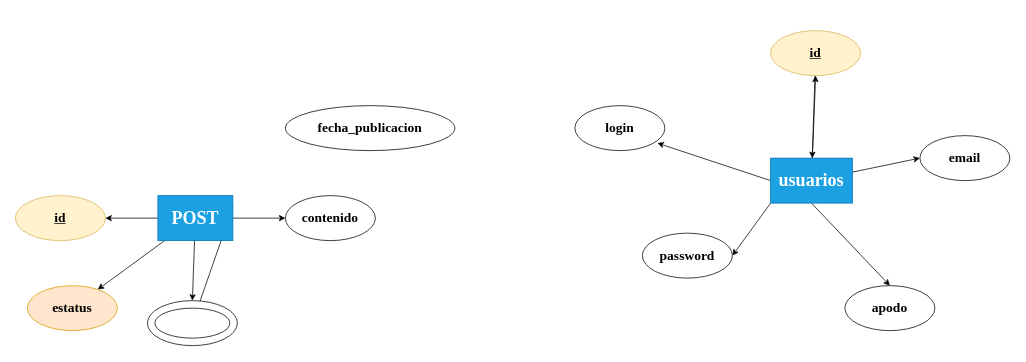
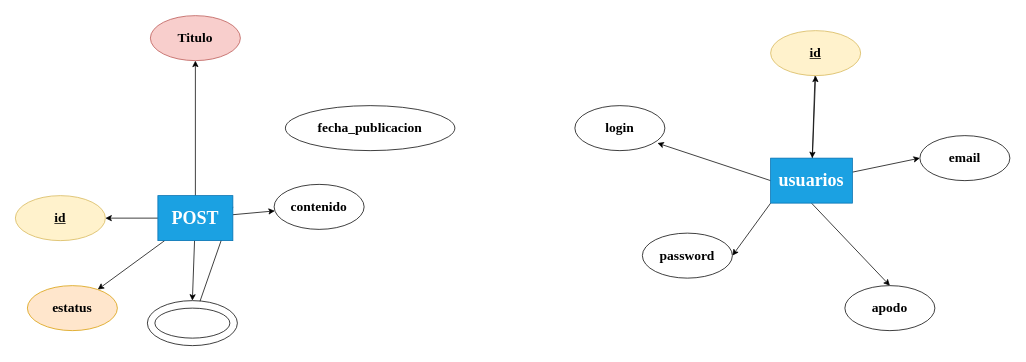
  <mxCell id="0" />
  <mxCell id="1" parent="0" />
+ <mxCell id="2" value="" style="edgeStyle=none;html=1;" edge="1" parent="1" source="8" target="9"><mxGeometry relative="1" as="geometry" /></mxCell>
  <mxCell id="3" value="" style="edgeStyle=none;html=1;" edge="1" parent="1" source="8" target="10"><mxGeometry relative="1" as="geometry" /></mxCell>
  <mxCell id="4" value="" style="edgeStyle=none;html=1;fontFamily=Comic Sans MS;fontColor=#000000;entryX=0.5;entryY=0;entryDx=0;entryDy=0;" edge="1" parent="1" source="8" target="11"><mxGeometry relative="1" as="geometry"><mxPoint x="258" y="390" as="targetPoint" /></mxGeometry></mxCell>
  <mxCell id="5" value="" style="edgeStyle=none;html=1;fontFamily=Comic Sans MS;fontColor=#FFFFFF;" edge="1" parent="1" source="8" target="13"><mxGeometry relative="1" as="geometry" /></mxCell>
  <mxCell id="6" value="" style="edgeStyle=none;html=1;fontFamily=Comic Sans MS;fontColor=#000000;" edge="1" parent="1" source="8" target="14"><mxGeometry relative="1" as="geometry" /></mxCell>
  <mxCell id="7" style="edgeStyle=none;html=1;exitX=1;exitY=0.25;exitDx=0;exitDy=0;fontFamily=Comic Sans MS;fontColor=#000000;" edge="1" parent="1" source="8" target="12"><mxGeometry relative="1" as="geometry" /></mxCell>
  <mxCell id="8" value="&lt;h1&gt;&lt;font face=&quot;Comic Sans MS&quot;&gt;POST&lt;/font&gt;&lt;/h1&gt;" style="whiteSpace=wrap;html=1;align=center;fillColor=#1ba1e2;fontColor=#ffffff;strokeColor=#006EAF;gradientColor=none;" vertex="1" parent="1"><mxGeometry x="210" y="260" width="100" height="60" as="geometry" /></mxCell>
+ <mxCell id="9" value="&lt;h2&gt;&lt;font face=&quot;Comic Sans MS&quot; color=&quot;#000000&quot;&gt;Titulo&lt;/font&gt;&lt;/h2&gt;" style="ellipse;whiteSpace=wrap;html=1;fillColor=#f8cecc;strokeColor=#b85450;" vertex="1" parent="1"><mxGeometry x="200" y="20" width="120" height="60" as="geometry" /></mxCell>
  <mxCell id="10" value="&lt;h2&gt;&lt;font color=&quot;#000000&quot; face=&quot;Comic Sans MS&quot;&gt;&lt;u&gt;id&lt;/u&gt;&lt;/font&gt;&lt;/h2&gt;" style="ellipse;whiteSpace=wrap;html=1;fillColor=#fff2cc;strokeColor=#d6b656;" vertex="1" parent="1"><mxGeometry x="20" y="260" width="120" height="60" as="geometry" /></mxCell>
  <mxCell id="11" value="" style="ellipse;whiteSpace=wrap;html=1;" vertex="1" parent="1"><mxGeometry x="196" y="400" width="120" height="60" as="geometry" /></mxCell>
  <mxCell id="12" value="&lt;h3&gt;&lt;font color=&quot;#ffffff&quot;&gt;Etiquetas&lt;/font&gt;&lt;/h3&gt;" style="ellipse;whiteSpace=wrap;html=1;fontFamily=Comic Sans MS;fontColor=#000000;gradientColor=none;" vertex="1" parent="1"><mxGeometry x="206" y="410" width="100" height="40" as="geometry" /></mxCell>
  <mxCell id="13" value="&lt;h2&gt;&lt;font color=&quot;#000000&quot; face=&quot;Comic Sans MS&quot;&gt;estatus&lt;/font&gt;&lt;/h2&gt;" style="ellipse;whiteSpace=wrap;html=1;fillColor=#ffe6cc;strokeColor=#d79b00;" vertex="1" parent="1"><mxGeometry x="36" y="380" width="120" height="60" as="geometry" /></mxCell>
- <mxCell id="14" value="&lt;h2&gt;&lt;font face=&quot;Comic Sans MS&quot;&gt;contenido&lt;/font&gt;&lt;/h2&gt;" style="ellipse;whiteSpace=wrap;html=1;" vertex="1" parent="1"><mxGeometry x="380" y="260" width="120" height="60" as="geometry" /></mxCell>
+ <mxCell id="14" value="&lt;h2&gt;&lt;font face=&quot;Comic Sans MS&quot;&gt;contenido&lt;/font&gt;&lt;/h2&gt;" style="ellipse;whiteSpace=wrap;html=1;" vertex="1" parent="1"><mxGeometry x="365" y="245" width="120" height="60" as="geometry" /></mxCell>
  <mxCell id="15" value="&lt;h2&gt;&lt;font face=&quot;Comic Sans MS&quot;&gt;fecha_publicacion&lt;/font&gt;&lt;/h2&gt;" style="ellipse;whiteSpace=wrap;html=1;" vertex="1" parent="1"><mxGeometry x="380" y="140" width="226" height="60" as="geometry" /></mxCell>
  <mxCell id="16" style="edgeStyle=none;html=1;entryX=0.5;entryY=1;entryDx=0;entryDy=0;fontFamily=Comic Sans MS;fontColor=#000000;" edge="1" parent="1" source="21" target="23"><mxGeometry relative="1" as="geometry" /></mxCell>
  <mxCell id="17" style="edgeStyle=none;html=1;exitX=0;exitY=0.5;exitDx=0;exitDy=0;entryX=0.917;entryY=0.833;entryDx=0;entryDy=0;fontFamily=Comic Sans MS;fontColor=#000000;entryPerimeter=0;" edge="1" parent="1" source="21" target="24"><mxGeometry relative="1" as="geometry" /></mxCell>
  <mxCell id="18" style="edgeStyle=none;html=1;exitX=0;exitY=1;exitDx=0;exitDy=0;entryX=1;entryY=0.5;entryDx=0;entryDy=0;fontFamily=Comic Sans MS;fontColor=#000000;" edge="1" parent="1" source="21" target="25"><mxGeometry relative="1" as="geometry" /></mxCell>
  <mxCell id="19" style="edgeStyle=none;html=1;exitX=0.5;exitY=1;exitDx=0;exitDy=0;entryX=0.5;entryY=0;entryDx=0;entryDy=0;fontFamily=Comic Sans MS;fontColor=#000000;" edge="1" parent="1" source="21" target="26"><mxGeometry relative="1" as="geometry" /></mxCell>
  <mxCell id="20" style="edgeStyle=none;html=1;entryX=0;entryY=0.5;entryDx=0;entryDy=0;fontFamily=Comic Sans MS;fontColor=#000000;" edge="1" parent="1" source="21" target="27"><mxGeometry relative="1" as="geometry" /></mxCell>
  <mxCell id="21" value="&lt;h1&gt;usuarios&lt;/h1&gt;" style="whiteSpace=wrap;html=1;fontFamily=Comic Sans MS;fontColor=#ffffff;fillColor=#1ba1e2;strokeColor=#006EAF;" vertex="1" parent="1"><mxGeometry x="1027" y="210" width="109" height="60" as="geometry" /></mxCell>
  <mxCell id="22" value="" style="edgeStyle=none;html=1;fontFamily=Comic Sans MS;fontColor=#000000;" edge="1" parent="1" source="23" target="21"><mxGeometry relative="1" as="geometry" /></mxCell>
  <mxCell id="23" value="&lt;h2&gt;&lt;font color=&quot;#000000&quot; face=&quot;Comic Sans MS&quot;&gt;&lt;u&gt;id&lt;/u&gt;&lt;/font&gt;&lt;/h2&gt;" style="ellipse;whiteSpace=wrap;html=1;fillColor=#fff2cc;strokeColor=#d6b656;" vertex="1" parent="1"><mxGeometry x="1027" y="40" width="120" height="60" as="geometry" /></mxCell>
  <mxCell id="24" value="&lt;h2&gt;&lt;font face=&quot;Comic Sans MS&quot;&gt;login&lt;/font&gt;&lt;/h2&gt;" style="ellipse;whiteSpace=wrap;html=1;" vertex="1" parent="1"><mxGeometry x="766" y="140" width="120" height="60" as="geometry" /></mxCell>
  <mxCell id="25" value="&lt;h2&gt;&lt;font face=&quot;Comic Sans MS&quot;&gt;password&lt;/font&gt;&lt;/h2&gt;" style="ellipse;whiteSpace=wrap;html=1;" vertex="1" parent="1"><mxGeometry x="856" y="310" width="120" height="60" as="geometry" /></mxCell>
  <mxCell id="26" value="&lt;h2&gt;&lt;font face=&quot;Comic Sans MS&quot;&gt;apodo&lt;/font&gt;&lt;/h2&gt;" style="ellipse;whiteSpace=wrap;html=1;" vertex="1" parent="1"><mxGeometry x="1126" y="380" width="120" height="60" as="geometry" /></mxCell>
  <mxCell id="27" value="&lt;h2&gt;&lt;font face=&quot;Comic Sans MS&quot;&gt;email&lt;/font&gt;&lt;/h2&gt;" style="ellipse;whiteSpace=wrap;html=1;" vertex="1" parent="1"><mxGeometry x="1226" y="180" width="120" height="60" as="geometry" /></mxCell>
